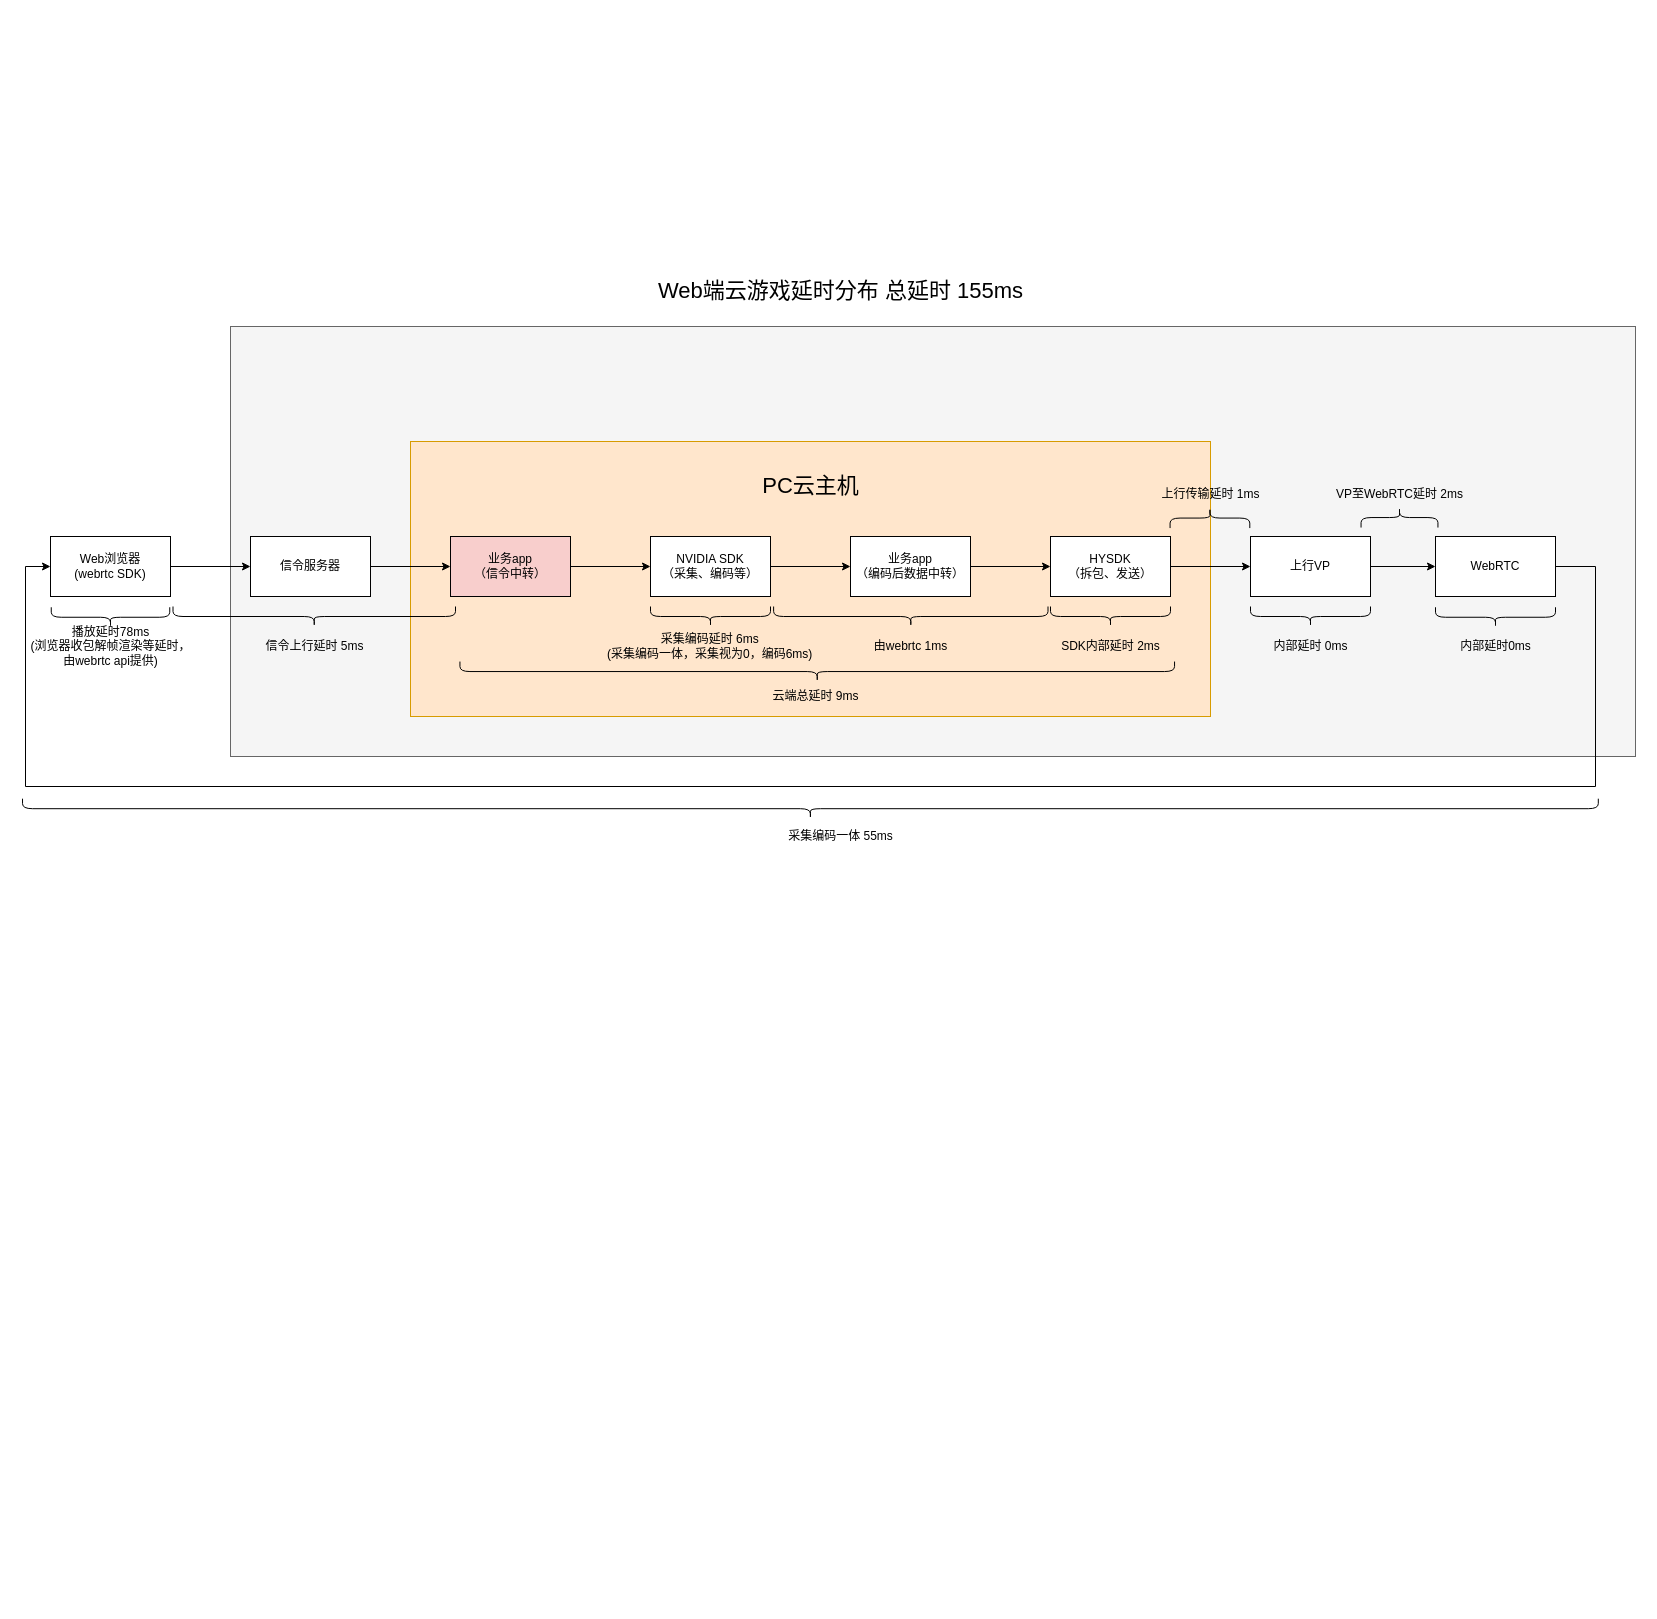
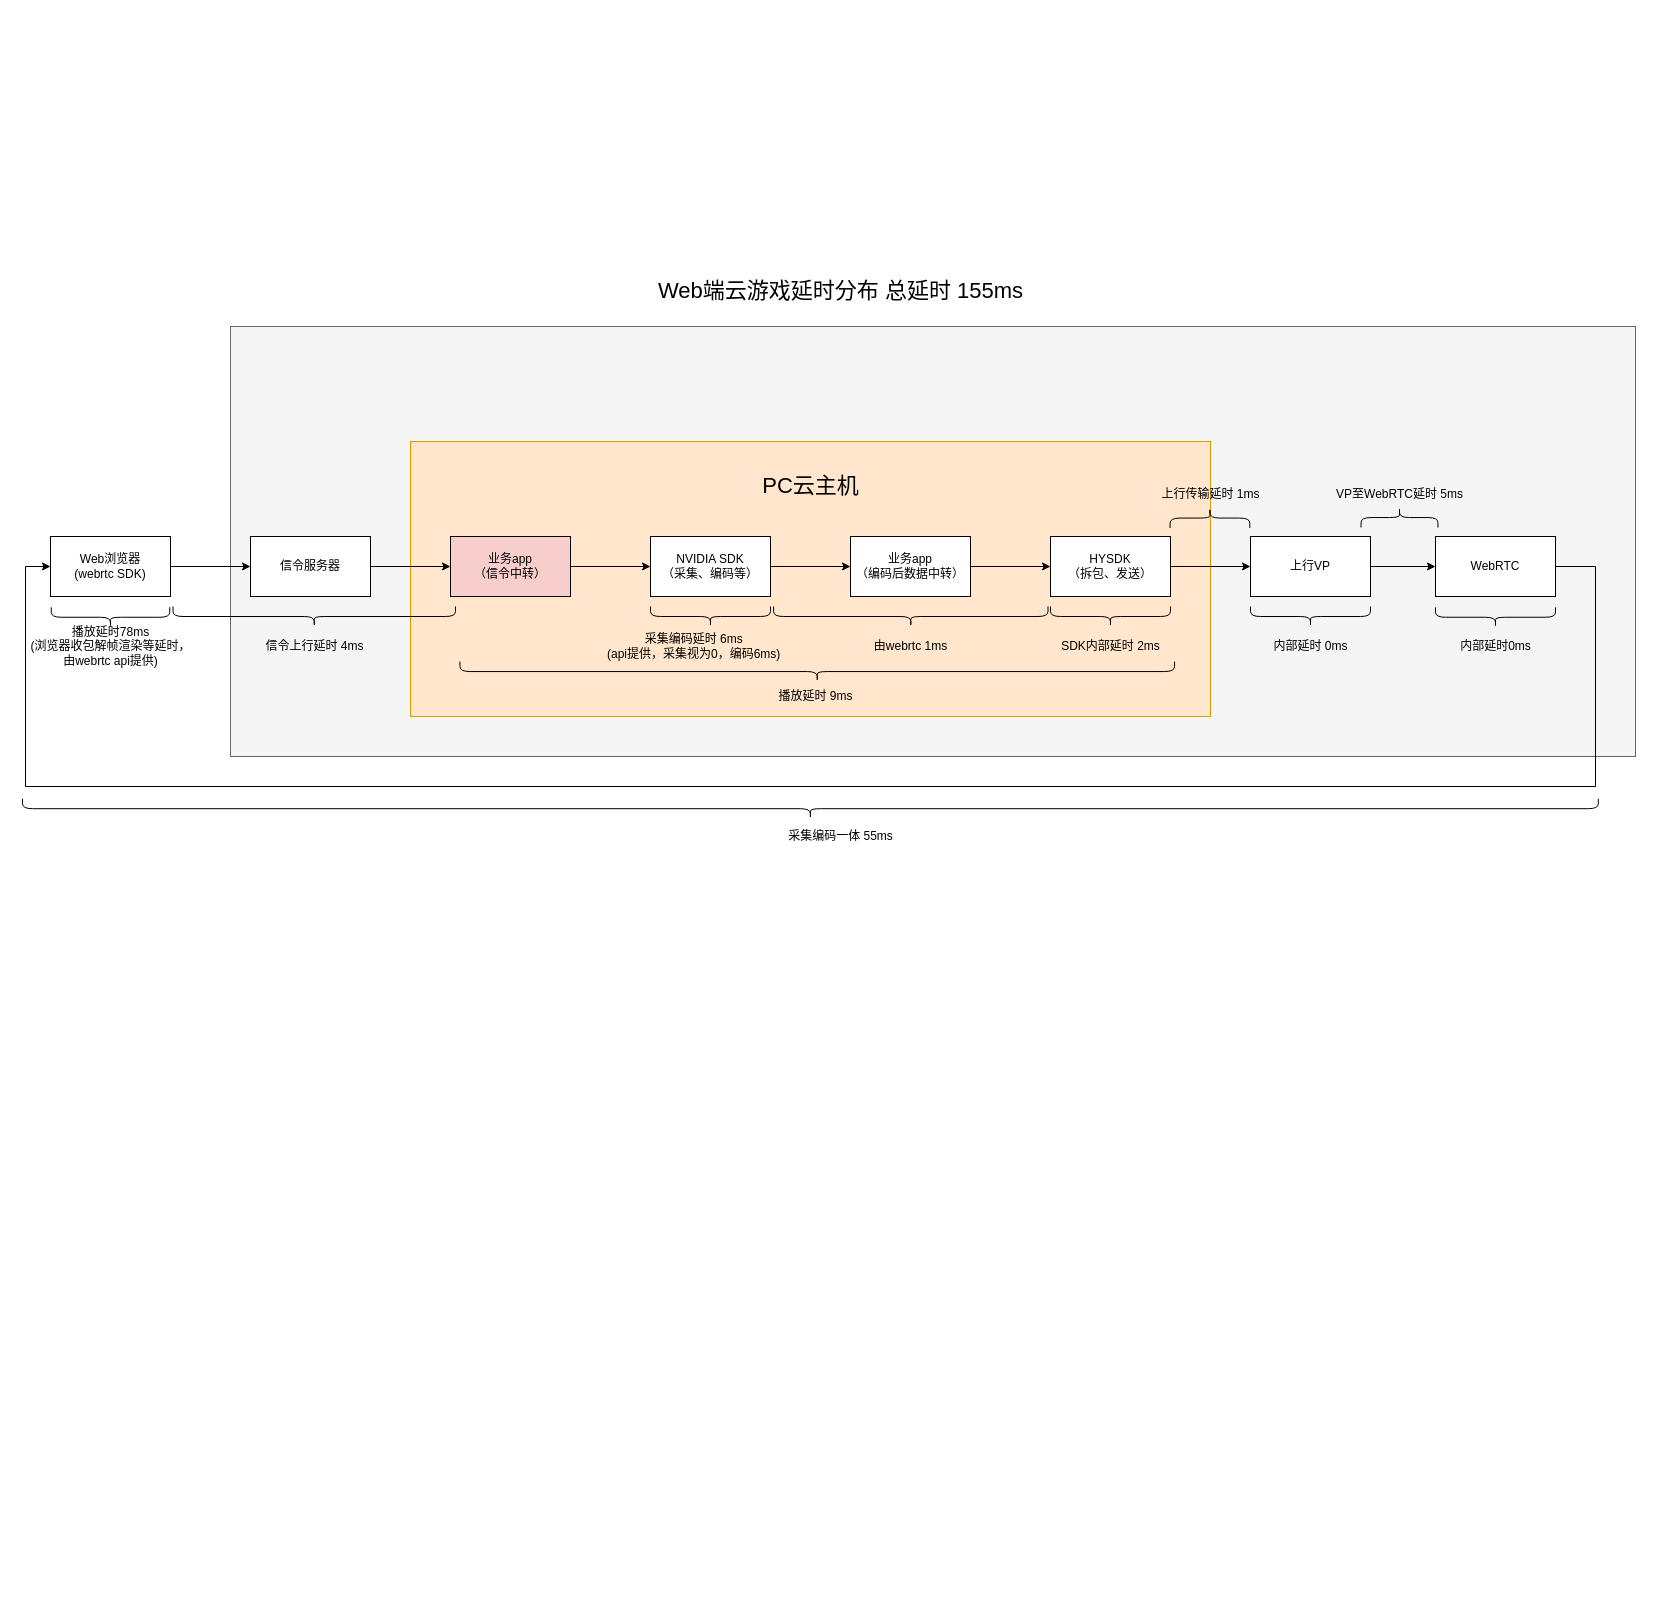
  <mxCell id="0" />
  <mxCell id="1" parent="0" />
  <mxCell id="2" value="" style="rounded=0;whiteSpace=wrap;html=1;fillColor=#f5f5f5;strokeColor=#666666;fontColor=#333333;" vertex="1" parent="1"><mxGeometry x="230" y="326" width="1405" height="430" as="geometry" /></mxCell>
  <mxCell id="3" value="" style="rounded=0;whiteSpace=wrap;html=1;align=center;fillColor=#ffe6cc;strokeColor=#d79b00;" vertex="1" parent="1"><mxGeometry x="410" y="441" width="800" height="275" as="geometry" /></mxCell>
  <mxCell id="4" value="" style="edgeStyle=orthogonalEdgeStyle;rounded=0;orthogonalLoop=1;jettySize=auto;html=1;" edge="1" parent="1" source="5" target="7"><mxGeometry relative="1" as="geometry" /></mxCell>
  <mxCell id="5" value="NVIDIA SDK&lt;br&gt;（采集、编码等）" style="whiteSpace=wrap;html=1;" vertex="1" parent="1"><mxGeometry x="650" y="536" width="120" height="60" as="geometry" /></mxCell>
  <mxCell id="6" value="" style="edgeStyle=orthogonalEdgeStyle;rounded=0;orthogonalLoop=1;jettySize=auto;html=1;" edge="1" parent="1" source="7" target="9"><mxGeometry relative="1" as="geometry" /></mxCell>
  <mxCell id="7" value="业务app&lt;br&gt;（编码后数据中转）" style="whiteSpace=wrap;html=1;" vertex="1" parent="1"><mxGeometry x="850" y="536" width="120" height="60" as="geometry" /></mxCell>
  <mxCell id="8" value="" style="edgeStyle=orthogonalEdgeStyle;rounded=0;orthogonalLoop=1;jettySize=auto;html=1;" edge="1" parent="1" source="9" target="11"><mxGeometry relative="1" as="geometry" /></mxCell>
  <mxCell id="9" value="HYSDK&lt;br&gt;（拆包、发送）" style="whiteSpace=wrap;html=1;" vertex="1" parent="1"><mxGeometry x="1050" y="536" width="120" height="60" as="geometry" /></mxCell>
  <mxCell id="10" value="" style="edgeStyle=orthogonalEdgeStyle;rounded=0;orthogonalLoop=1;jettySize=auto;html=1;" edge="1" parent="1" source="11" target="13"><mxGeometry relative="1" as="geometry" /></mxCell>
  <mxCell id="11" value="上行VP" style="whiteSpace=wrap;html=1;" vertex="1" parent="1"><mxGeometry x="1250" y="536" width="120" height="60" as="geometry" /></mxCell>
  <mxCell id="12" style="edgeStyle=orthogonalEdgeStyle;rounded=0;orthogonalLoop=1;jettySize=auto;html=1;entryX=0;entryY=0.5;entryDx=0;entryDy=0;fontSize=12;" edge="1" parent="1" source="13" target="19"><mxGeometry relative="1" as="geometry"><Array as="points"><mxPoint x="1595" y="566" /><mxPoint x="1595" y="786" /><mxPoint x="25" y="786" /><mxPoint x="25" y="566" /></Array><mxPoint x="1675" y="596" as="sourcePoint" /></mxGeometry></mxCell>
  <mxCell id="13" value="WebRTC" style="whiteSpace=wrap;html=1;" vertex="1" parent="1"><mxGeometry x="1435" y="536" width="120" height="60" as="geometry" /></mxCell>
  <mxCell id="14" value="" style="edgeStyle=orthogonalEdgeStyle;rounded=0;orthogonalLoop=1;jettySize=auto;html=1;" edge="1" parent="1" source="15" target="5"><mxGeometry relative="1" as="geometry" /></mxCell>
  <mxCell id="15" value="业务app&lt;br&gt;（信令中转）" style="whiteSpace=wrap;html=1;fillColor=#f8cecc;" vertex="1" parent="1"><mxGeometry x="450" y="536" width="120" height="60" as="geometry" /></mxCell>
  <mxCell id="16" value="" style="edgeStyle=orthogonalEdgeStyle;rounded=0;orthogonalLoop=1;jettySize=auto;html=1;" edge="1" parent="1" source="17" target="15"><mxGeometry relative="1" as="geometry" /></mxCell>
  <mxCell id="17" value="信令服务器" style="whiteSpace=wrap;html=1;" vertex="1" parent="1"><mxGeometry x="250" y="536" width="120" height="60" as="geometry" /></mxCell>
  <mxCell id="18" value="" style="edgeStyle=orthogonalEdgeStyle;rounded=0;orthogonalLoop=1;jettySize=auto;html=1;fontSize=12;" edge="1" parent="1" source="19" target="17"><mxGeometry relative="1" as="geometry" /></mxCell>
  <mxCell id="19" value="Web浏览器&lt;br&gt;(webrtc SDK)" style="whiteSpace=wrap;html=1;" vertex="1" parent="1"><mxGeometry x="50" y="536" width="120" height="60" as="geometry" /></mxCell>
  <mxCell id="20" value="PC云主机" style="text;html=1;align=center;verticalAlign=middle;resizable=0;points=[];autosize=1;fontSize=22;" vertex="1" parent="1"><mxGeometry x="755" y="471" width="110" height="30" as="geometry" /></mxCell>
  <mxCell id="21" value="" style="shape=curlyBracket;whiteSpace=wrap;html=1;rounded=1;fontSize=22;rotation=-90;" vertex="1" parent="1"><mxGeometry x="700" y="556" width="20" height="120" as="geometry" /></mxCell>
  <mxCell id="22" value="" style="shape=curlyBracket;whiteSpace=wrap;html=1;rounded=1;fontSize=22;rotation=-90;" vertex="1" parent="1"><mxGeometry x="900.31" y="478.82" width="20" height="274.38" as="geometry" /></mxCell>
  <mxCell id="23" value="" style="shape=curlyBracket;whiteSpace=wrap;html=1;rounded=1;fontSize=22;rotation=-90;" vertex="1" parent="1"><mxGeometry x="1100" y="556" width="20" height="120" as="geometry" /></mxCell>
  <mxCell id="24" value="" style="shape=curlyBracket;whiteSpace=wrap;html=1;rounded=1;fontSize=22;rotation=-90;" vertex="1" parent="1"><mxGeometry x="1300" y="556" width="20" height="120" as="geometry" /></mxCell>
- <mxCell id="25" value="&lt;div style=&quot;text-align: center&quot;&gt;&lt;span&gt;采集编码延时 6ms&lt;/span&gt;&lt;/div&gt;&lt;div style=&quot;text-align: center&quot;&gt;&lt;span&gt;(采集编码一体，采集视为0，编码6ms)&lt;/span&gt;&lt;/div&gt;" style="text;html=1;align=left;verticalAlign=middle;resizable=0;points=[];autosize=1;fontSize=12;" vertex="1" parent="1"><mxGeometry x="605" y="631" width="220" height="30" as="geometry" /></mxCell>
+ <mxCell id="25" value="&lt;div style=&quot;text-align: center&quot;&gt;&lt;span&gt;采集编码延时 6ms&lt;/span&gt;&lt;/div&gt;&lt;div style=&quot;text-align: center&quot;&gt;&lt;span&gt;(api提供，采集视为0，编码6ms)&lt;/span&gt;&lt;/div&gt;" style="text;html=1;align=left;verticalAlign=middle;resizable=0;points=[];autosize=1;fontSize=12;" vertex="1" parent="1"><mxGeometry x="605" y="631" width="220" height="30" as="geometry" /></mxCell>
  <mxCell id="26" value="" style="shape=curlyBracket;whiteSpace=wrap;html=1;rounded=1;fontSize=22;rotation=-90;" vertex="1" parent="1"><mxGeometry x="303.75" y="474.75" width="20" height="282.51" as="geometry" /></mxCell>
  <mxCell id="27" value="SDK内部延时 2ms" style="text;html=1;align=center;verticalAlign=middle;resizable=0;points=[];autosize=1;fontSize=12;" vertex="1" parent="1"><mxGeometry x="1055" y="636" width="110" height="20" as="geometry" /></mxCell>
  <mxCell id="28" value="由webrtc 1ms" style="text;html=1;align=center;verticalAlign=middle;resizable=0;points=[];autosize=1;fontSize=12;" vertex="1" parent="1"><mxGeometry x="830.31" y="636" width="160" height="20" as="geometry" /></mxCell>
  <mxCell id="29" value="上行传输延时 1ms" style="text;html=1;align=center;verticalAlign=middle;resizable=0;points=[];autosize=1;fontSize=12;" vertex="1" parent="1"><mxGeometry x="1155" y="484" width="110" height="20" as="geometry" /></mxCell>
  <mxCell id="30" value="内部延时 0ms" style="text;html=1;align=center;verticalAlign=middle;resizable=0;points=[];autosize=1;fontSize=12;" vertex="1" parent="1"><mxGeometry x="1265" y="636" width="90" height="20" as="geometry" /></mxCell>
  <mxCell id="31" value="" style="shape=curlyBracket;whiteSpace=wrap;html=1;rounded=1;fontSize=22;rotation=90;" vertex="1" parent="1"><mxGeometry x="1389" y="478.62" width="20" height="76.88" as="geometry" /></mxCell>
  <mxCell id="32" value="" style="shape=curlyBracket;whiteSpace=wrap;html=1;rounded=1;fontSize=22;rotation=-90;" vertex="1" parent="1"><mxGeometry x="1485" y="556.76" width="20" height="120" as="geometry" /></mxCell>
- <mxCell id="33" value="VP至WebRTC延时 2ms" style="text;html=1;align=center;verticalAlign=middle;resizable=0;points=[];autosize=1;fontSize=12;" vertex="1" parent="1"><mxGeometry x="1329" y="484" width="140" height="20" as="geometry" /></mxCell>
+ <mxCell id="33" value="VP至WebRTC延时 5ms" style="text;html=1;align=center;verticalAlign=middle;resizable=0;points=[];autosize=1;fontSize=12;" vertex="1" parent="1"><mxGeometry x="1329" y="484" width="140" height="20" as="geometry" /></mxCell>
  <mxCell id="34" value="内部延时0ms" style="text;html=1;align=center;verticalAlign=middle;resizable=0;points=[];autosize=1;fontSize=12;" vertex="1" parent="1"><mxGeometry x="1450" y="636" width="90" height="20" as="geometry" /></mxCell>
- <mxCell id="35" value="信令上行延时 5ms" style="text;html=1;align=center;verticalAlign=middle;resizable=0;points=[];autosize=1;fontSize=12;" vertex="1" parent="1"><mxGeometry x="258.75" y="636" width="110" height="20" as="geometry" /></mxCell>
+ <mxCell id="35" value="信令上行延时 4ms" style="text;html=1;align=center;verticalAlign=middle;resizable=0;points=[];autosize=1;fontSize=12;" vertex="1" parent="1"><mxGeometry x="258.75" y="636" width="110" height="20" as="geometry" /></mxCell>
  <mxCell id="36" value="" style="shape=curlyBracket;whiteSpace=wrap;html=1;rounded=1;fontSize=22;rotation=-90;" vertex="1" parent="1"><mxGeometry x="799.91" y="20.3" width="20" height="1575.79" as="geometry" /></mxCell>
  <mxCell id="37" value="采集编码一体 55ms" style="text;html=1;align=center;verticalAlign=middle;resizable=0;points=[];autosize=1;fontSize=12;" vertex="1" parent="1"><mxGeometry x="780" y="826" width="120" height="20" as="geometry" /></mxCell>
  <mxCell id="38" value="" style="shape=curlyBracket;whiteSpace=wrap;html=1;rounded=1;fontSize=22;rotation=-90;" vertex="1" parent="1"><mxGeometry x="806.75" y="313.75" width="20" height="714.61" as="geometry" /></mxCell>
- <mxCell id="39" value="云端总延时 9ms" style="text;html=1;align=center;verticalAlign=middle;resizable=0;points=[];autosize=1;fontSize=12;" vertex="1" parent="1"><mxGeometry x="765" y="686" width="100" height="20" as="geometry" /></mxCell>
+ <mxCell id="39" value="播放延时 9ms" style="text;html=1;align=center;verticalAlign=middle;resizable=0;points=[];autosize=1;fontSize=12;" vertex="1" parent="1"><mxGeometry x="765" y="686" width="100" height="20" as="geometry" /></mxCell>
  <mxCell id="40" value="" style="shape=curlyBracket;whiteSpace=wrap;html=1;rounded=1;fontSize=22;rotation=-90;" vertex="1" parent="1"><mxGeometry x="100" y="557.5" width="20" height="118.51" as="geometry" /></mxCell>
  <mxCell id="41" value="播放延时78ms&lt;br&gt;(浏览器收包解帧渲染等延时，&lt;br&gt;由webrtc api提供)" style="text;html=1;align=center;verticalAlign=middle;resizable=0;points=[];autosize=1;fontSize=12;" vertex="1" parent="1"><mxGeometry x="20" y="621" width="180" height="50" as="geometry" /></mxCell>
  <mxCell id="42" value="Web端云游戏延时分布 总延时 155ms" style="text;html=1;align=center;verticalAlign=middle;resizable=0;points=[];autosize=1;fontSize=22;" vertex="1" parent="1"><mxGeometry x="650" y="276" width="380" height="30" as="geometry" /></mxCell>
  <mxCell id="43" value="" style="shape=curlyBracket;whiteSpace=wrap;html=1;rounded=1;rotation=90;size=0.5;" vertex="1" parent="1"><mxGeometry x="1199.44" y="477.71" width="20" height="79.73" as="geometry" /></mxCell>
